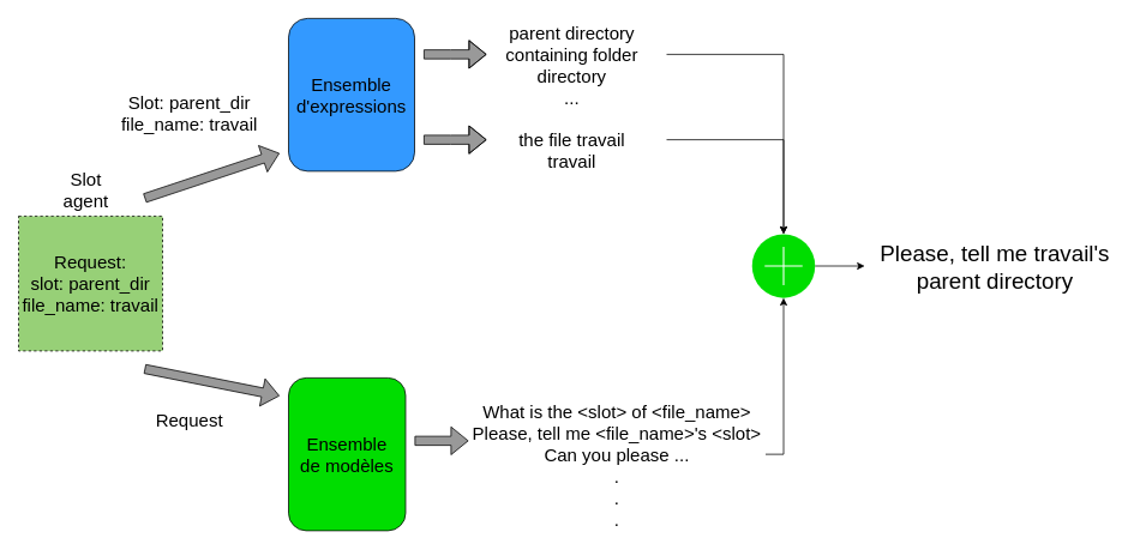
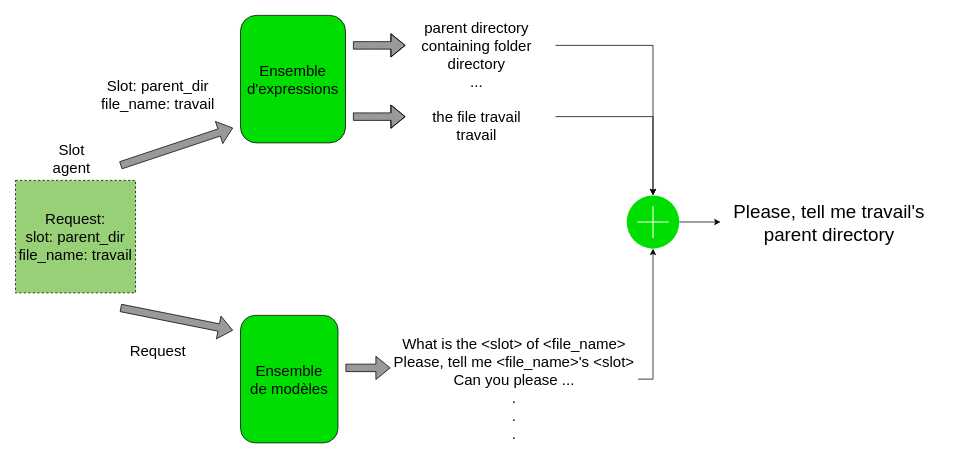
  <mxCell id="0" />
  <mxCell id="1" parent="0" />
  <mxCell id="2" value="&lt;div style=&quot;font-size: 20px&quot;&gt;&lt;font style=&quot;font-size: 20px&quot;&gt;Request:&lt;/font&gt;&lt;/div&gt;&lt;div style=&quot;font-size: 20px&quot;&gt;&lt;font style=&quot;font-size: 20px&quot;&gt;slot: parent_dir&lt;/font&gt;&lt;/div&gt;&lt;div style=&quot;font-size: 20px&quot;&gt;&lt;font style=&quot;font-size: 20px&quot;&gt;file_name: travail&lt;/font&gt;&lt;font style=&quot;font-size: 20px&quot;&gt;&lt;br&gt;&lt;/font&gt;&lt;/div&gt;" style="rounded=0;whiteSpace=wrap;html=1;strokeColor=#000000;fillColor=#97D077;dashed=1;" parent="1" vertex="1"><mxGeometry x="20" y="240" width="160" height="150" as="geometry" /></mxCell>
  <mxCell id="3" value="&lt;font style=&quot;font-size: 20px&quot;&gt;Slot agent&lt;/font&gt;" style="text;html=1;strokeColor=none;fillColor=none;align=center;verticalAlign=middle;whiteSpace=wrap;rounded=0;" parent="1" vertex="1"><mxGeometry x="75" y="200" width="40" height="20" as="geometry" /></mxCell>
- <mxCell id="4" value="&lt;div style=&quot;font-size: 20px&quot;&gt;&lt;font style=&quot;font-size: 20px&quot;&gt;Ensemble&lt;/font&gt;&lt;/div&gt;&lt;div style=&quot;font-size: 20px&quot;&gt;&lt;font style=&quot;font-size: 20px&quot;&gt;d'expressions&lt;/font&gt;&lt;font style=&quot;font-size: 20px&quot;&gt;&lt;br&gt;&lt;/font&gt;&lt;/div&gt;" style="rounded=1;whiteSpace=wrap;html=1;strokeColor=#000000;fillColor=#3399FF;" parent="1" vertex="1"><mxGeometry x="320" y="20" width="140" height="170" as="geometry" /></mxCell>
+ <mxCell id="4" value="&lt;div style=&quot;font-size: 20px&quot;&gt;&lt;font style=&quot;font-size: 20px&quot;&gt;Ensemble&lt;/font&gt;&lt;/div&gt;&lt;div style=&quot;font-size: 20px&quot;&gt;&lt;font style=&quot;font-size: 20px&quot;&gt;d'expressions&lt;/font&gt;&lt;font style=&quot;font-size: 20px&quot;&gt;&lt;br&gt;&lt;/font&gt;&lt;/div&gt;" style="rounded=1;whiteSpace=wrap;html=1;strokeColor=#000000;fillColor=#00dd00;" parent="1" vertex="1"><mxGeometry x="320" y="20" width="140" height="170" as="geometry" /></mxCell>
  <mxCell id="5" value="&lt;div style=&quot;font-size: 20px&quot;&gt;&lt;font style=&quot;font-size: 20px&quot;&gt;Ensemble&lt;/font&gt;&lt;/div&gt;&lt;div style=&quot;font-size: 20px&quot;&gt;&lt;font style=&quot;font-size: 20px&quot;&gt;de modèles&lt;br&gt;&lt;/font&gt;&lt;/div&gt;" style="rounded=1;whiteSpace=wrap;html=1;strokeColor=#000000;fillColor=#00dd00;" parent="1" vertex="1"><mxGeometry x="320" y="420" width="130" height="170" as="geometry" /></mxCell>
  <mxCell id="6" value="" style="shape=flexArrow;endArrow=classic;html=1;strokeColor=#000000;fillColor=#999999;" parent="1" edge="1"><mxGeometry width="50" height="50" relative="1" as="geometry"><mxPoint x="160" y="220" as="sourcePoint" /><mxPoint x="310" y="170" as="targetPoint" /></mxGeometry></mxCell>
  <mxCell id="7" value="&lt;div&gt;&lt;font style=&quot;font-size: 20px&quot;&gt;Slot: parent_dir&lt;/font&gt;&lt;/div&gt;&lt;div&gt;&lt;font style=&quot;font-size: 20px&quot;&gt;file_name: travail&lt;br&gt;&lt;/font&gt;&lt;/div&gt;" style="text;html=1;strokeColor=none;fillColor=none;align=center;verticalAlign=middle;whiteSpace=wrap;rounded=0;rotation=0;" parent="1" vertex="1"><mxGeometry x="110" y="115" width="200" height="20" as="geometry" /></mxCell>
  <mxCell id="8" value="" style="shape=flexArrow;endArrow=classic;html=1;strokeColor=#000000;fillColor=#999999;" parent="1" edge="1"><mxGeometry width="50" height="50" relative="1" as="geometry"><mxPoint x="160" y="410" as="sourcePoint" /><mxPoint x="310" y="440" as="targetPoint" /></mxGeometry></mxCell>
  <mxCell id="9" value="&lt;br&gt;&lt;div&gt;&lt;font style=&quot;font-size: 20px&quot;&gt;Request&lt;br&gt;&lt;/font&gt;&lt;/div&gt;" style="text;html=1;strokeColor=none;fillColor=none;align=center;verticalAlign=middle;whiteSpace=wrap;rounded=0;rotation=0;" parent="1" vertex="1"><mxGeometry x="110" y="450" width="200" height="20" as="geometry" /></mxCell>
  <mxCell id="10" value="" style="shape=flexArrow;endArrow=classic;html=1;strokeColor=#000000;fillColor=#999999;" parent="1" edge="1"><mxGeometry width="50" height="50" relative="1" as="geometry"><mxPoint x="460" y="490" as="sourcePoint" /><mxPoint x="520" y="490" as="targetPoint" /></mxGeometry></mxCell>
  <mxCell id="11" value="" style="shape=flexArrow;endArrow=classic;html=1;strokeColor=#000000;fillColor=#999999;" parent="1" edge="1"><mxGeometry width="50" height="50" relative="1" as="geometry"><mxPoint x="470" y="60" as="sourcePoint" /><mxPoint x="540" y="60" as="targetPoint" /><Array as="points"><mxPoint x="500" y="60" /></Array></mxGeometry></mxCell>
  <mxCell id="12" style="edgeStyle=orthogonalEdgeStyle;rounded=0;orthogonalLoop=1;jettySize=auto;html=1;exitX=1;exitY=0.5;exitDx=0;exitDy=0;entryX=0.5;entryY=1;entryDx=0;entryDy=0;entryPerimeter=0;strokeColor=#000000;fillColor=#999999;" parent="1" source="13" target="20" edge="1"><mxGeometry relative="1" as="geometry" /></mxCell>
  <mxCell id="13" value="&lt;font style=&quot;font-size: 20px&quot;&gt;&lt;br&gt;&lt;/font&gt;&lt;div style=&quot;font-size: 20px&quot;&gt;&lt;font style=&quot;font-size: 20px&quot;&gt;What is the &amp;lt;slot&amp;gt; of &amp;lt;file_name&amp;gt;&lt;/font&gt;&lt;/div&gt;&lt;div style=&quot;font-size: 20px&quot;&gt;&lt;font style=&quot;font-size: 20px&quot;&gt;Please, tell me &amp;lt;file_name&amp;gt;'s &amp;lt;slot&amp;gt;&lt;/font&gt;&lt;/div&gt;&lt;div style=&quot;font-size: 20px&quot;&gt;&lt;font style=&quot;font-size: 20px&quot;&gt;Can you please ...&lt;/font&gt;&lt;/div&gt;&lt;div style=&quot;font-size: 20px&quot;&gt;&lt;font style=&quot;font-size: 20px&quot;&gt;.&lt;/font&gt;&lt;/div&gt;&lt;div style=&quot;font-size: 20px&quot;&gt;&lt;font style=&quot;font-size: 20px&quot;&gt;.&lt;/font&gt;&lt;/div&gt;&lt;div style=&quot;font-size: 20px&quot;&gt;&lt;font style=&quot;font-size: 20px&quot;&gt;.&lt;br&gt;&lt;/font&gt;&lt;/div&gt;" style="text;html=1;strokeColor=none;fillColor=none;align=center;verticalAlign=middle;whiteSpace=wrap;rounded=0;rotation=0;" parent="1" vertex="1"><mxGeometry x="520" y="495" width="330" height="20" as="geometry" /></mxCell>
  <mxCell id="14" style="edgeStyle=orthogonalEdgeStyle;rounded=0;orthogonalLoop=1;jettySize=auto;html=1;exitX=1;exitY=0.5;exitDx=0;exitDy=0;entryX=0.5;entryY=0;entryDx=0;entryDy=0;entryPerimeter=0;strokeColor=#000000;fillColor=#999999;" parent="1" source="15" target="20" edge="1"><mxGeometry relative="1" as="geometry" /></mxCell>
  <mxCell id="15" value="&lt;font style=&quot;font-size: 20px&quot;&gt;&lt;br&gt;&lt;/font&gt;&lt;div style=&quot;font-size: 20px&quot;&gt;&lt;font style=&quot;font-size: 20px&quot;&gt;parent directory&lt;br&gt;&lt;/font&gt;&lt;/div&gt;&lt;div style=&quot;font-size: 20px&quot;&gt;&lt;font style=&quot;font-size: 20px&quot;&gt;containing folder&lt;br&gt;&lt;/font&gt;&lt;/div&gt;&lt;div style=&quot;font-size: 20px&quot;&gt;&lt;font style=&quot;font-size: 20px&quot;&gt;directory&lt;/font&gt;&lt;/div&gt;&lt;div style=&quot;font-size: 20px&quot;&gt;&lt;font style=&quot;font-size: 20px&quot;&gt;...&lt;br&gt;&lt;/font&gt;&lt;/div&gt;" style="text;html=1;strokeColor=none;fillColor=none;align=center;verticalAlign=middle;whiteSpace=wrap;rounded=0;rotation=0;" parent="1" vertex="1"><mxGeometry x="530" y="50" width="210" height="20" as="geometry" /></mxCell>
  <mxCell id="16" value="" style="shape=flexArrow;endArrow=classic;html=1;strokeColor=#000000;fillColor=#999999;" parent="1" edge="1"><mxGeometry width="50" height="50" relative="1" as="geometry"><mxPoint x="470" y="155" as="sourcePoint" /><mxPoint x="540" y="155" as="targetPoint" /><Array as="points"><mxPoint x="500" y="155" /></Array></mxGeometry></mxCell>
  <mxCell id="17" style="edgeStyle=orthogonalEdgeStyle;rounded=0;orthogonalLoop=1;jettySize=auto;html=1;exitX=1;exitY=0.5;exitDx=0;exitDy=0;strokeColor=#000000;fillColor=#999999;entryX=0.5;entryY=0;entryDx=0;entryDy=0;entryPerimeter=0;" parent="1" source="18" target="20" edge="1"><mxGeometry relative="1" as="geometry"><mxPoint x="820" y="240" as="targetPoint" /></mxGeometry></mxCell>
  <mxCell id="18" value="&lt;font style=&quot;font-size: 20px&quot;&gt;&lt;br&gt;&lt;/font&gt;&lt;div style=&quot;font-size: 20px&quot;&gt;&lt;font style=&quot;font-size: 20px&quot;&gt;the file travail&lt;/font&gt;&lt;/div&gt;&lt;div style=&quot;font-size: 20px&quot;&gt;&lt;font style=&quot;font-size: 20px&quot;&gt;travail&lt;br&gt;&lt;/font&gt;&lt;/div&gt;" style="text;html=1;strokeColor=none;fillColor=none;align=center;verticalAlign=middle;whiteSpace=wrap;rounded=0;rotation=0;" parent="1" vertex="1"><mxGeometry x="530" y="145" width="210" height="20" as="geometry" /></mxCell>
  <mxCell id="19" style="edgeStyle=orthogonalEdgeStyle;rounded=0;orthogonalLoop=1;jettySize=auto;html=1;exitX=1;exitY=0.5;exitDx=0;exitDy=0;exitPerimeter=0;entryX=0;entryY=0.5;entryDx=0;entryDy=0;" edge="1" parent="1" source="20" target="21"><mxGeometry relative="1" as="geometry" /></mxCell>
  <mxCell id="20" value="" style="html=1;verticalLabelPosition=bottom;labelBackgroundColor=#ffffff;verticalAlign=top;shadow=0;dashed=0;strokeWidth=2;shape=mxgraph.ios7.misc.add;fillColor=#00dd00;strokeColor=#ffffff;" parent="1" vertex="1"><mxGeometry x="835" y="260" width="70" height="71" as="geometry" /></mxCell>
  <mxCell id="21" value="&lt;div style=&quot;font-size: 25px&quot;&gt;&lt;font style=&quot;font-size: 25px&quot;&gt;Please, tell me travail's &lt;br&gt;&lt;/font&gt;&lt;/div&gt;&lt;div style=&quot;font-size: 25px&quot;&gt;&lt;font style=&quot;font-size: 25px&quot;&gt;parent directory&lt;/font&gt;&lt;/div&gt;" style="text;html=1;strokeColor=none;fillColor=none;align=center;verticalAlign=middle;whiteSpace=wrap;rounded=0;rotation=0;" parent="1" vertex="1"><mxGeometry x="960.143" y="285.5" width="290" height="20" as="geometry" /></mxCell>
